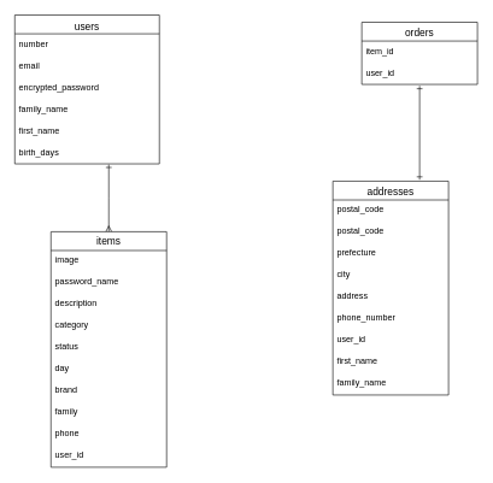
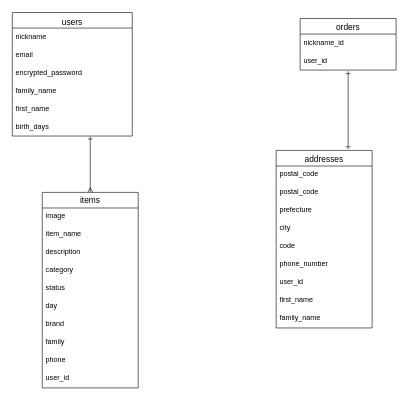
  <mxCell id="0" />
  <mxCell id="1" parent="0" />
  <mxCell id="2" value="users" style="swimlane;fontStyle=0;childLayout=stackLayout;horizontal=1;startSize=26;horizontalStack=0;resizeParent=1;resizeParentMax=0;resizeLast=0;collapsible=1;marginBottom=0;align=center;fontSize=14;verticalAlign=bottom;swimlaneLine=1;" vertex="1" parent="1"><mxGeometry x="20" y="20" width="200" height="206" as="geometry"><mxRectangle x="10" y="520" width="70" height="26" as="alternateBounds" /></mxGeometry></mxCell>
- <mxCell id="3" value="number" style="text;strokeColor=none;fillColor=none;spacingLeft=4;spacingRight=4;overflow=hidden;rotatable=0;points=[[0,0.5],[1,0.5]];portConstraint=eastwest;fontSize=12;" vertex="1" parent="2"><mxGeometry y="26" width="200" height="30" as="geometry" /></mxCell>
+ <mxCell id="3" value="nickname" style="text;strokeColor=none;fillColor=none;spacingLeft=4;spacingRight=4;overflow=hidden;rotatable=0;points=[[0,0.5],[1,0.5]];portConstraint=eastwest;fontSize=12;" vertex="1" parent="2"><mxGeometry y="26" width="200" height="30" as="geometry" /></mxCell>
  <mxCell id="4" value="email" style="text;strokeColor=none;fillColor=none;spacingLeft=4;spacingRight=4;overflow=hidden;rotatable=0;points=[[0,0.5],[1,0.5]];portConstraint=eastwest;fontSize=12;" vertex="1" parent="2"><mxGeometry y="56" width="200" height="30" as="geometry" /></mxCell>
  <mxCell id="5" value="encrypted_password" style="text;strokeColor=none;fillColor=none;spacingLeft=4;spacingRight=4;overflow=hidden;rotatable=0;points=[[0,0.5],[1,0.5]];portConstraint=eastwest;fontSize=12;" vertex="1" parent="2"><mxGeometry y="86" width="200" height="30" as="geometry" /></mxCell>
  <mxCell id="6" value="family_name" style="text;strokeColor=none;fillColor=none;spacingLeft=4;spacingRight=4;overflow=hidden;rotatable=0;points=[[0,0.5],[1,0.5]];portConstraint=eastwest;fontSize=12;" vertex="1" parent="2"><mxGeometry y="116" width="200" height="30" as="geometry" /></mxCell>
  <mxCell id="7" value="first_name" style="text;strokeColor=none;fillColor=none;spacingLeft=4;spacingRight=4;overflow=hidden;rotatable=0;points=[[0,0.5],[1,0.5]];portConstraint=eastwest;fontSize=12;" vertex="1" parent="2"><mxGeometry y="146" width="200" height="30" as="geometry" /></mxCell>
  <mxCell id="8" value="birth_days" style="text;strokeColor=none;fillColor=none;spacingLeft=4;spacingRight=4;overflow=hidden;rotatable=0;points=[[0,0.5],[1,0.5]];portConstraint=eastwest;fontSize=12;" vertex="1" parent="2"><mxGeometry y="176" width="200" height="30" as="geometry" /></mxCell>
  <mxCell id="9" value="orders" style="swimlane;fontStyle=0;childLayout=stackLayout;horizontal=1;startSize=26;horizontalStack=0;resizeParent=1;resizeParentMax=0;resizeLast=0;collapsible=1;marginBottom=0;align=center;fontSize=14;" vertex="1" parent="1"><mxGeometry x="500" y="30" width="160" height="86" as="geometry" /></mxCell>
- <mxCell id="10" value="item_id" style="text;strokeColor=none;fillColor=none;spacingLeft=4;spacingRight=4;overflow=hidden;rotatable=0;points=[[0,0.5],[1,0.5]];portConstraint=eastwest;fontSize=12;" vertex="1" parent="9"><mxGeometry y="26" width="160" height="30" as="geometry" /></mxCell>
+ <mxCell id="10" value="nickname_id" style="text;strokeColor=none;fillColor=none;spacingLeft=4;spacingRight=4;overflow=hidden;rotatable=0;points=[[0,0.5],[1,0.5]];portConstraint=eastwest;fontSize=12;" vertex="1" parent="9"><mxGeometry y="26" width="160" height="30" as="geometry" /></mxCell>
  <mxCell id="11" value="user_id" style="text;strokeColor=none;fillColor=none;spacingLeft=4;spacingRight=4;overflow=hidden;rotatable=0;points=[[0,0.5],[1,0.5]];portConstraint=eastwest;fontSize=12;" vertex="1" parent="9"><mxGeometry y="56" width="160" height="30" as="geometry" /></mxCell>
  <mxCell id="12" style="edgeStyle=orthogonalEdgeStyle;rounded=0;orthogonalLoop=1;jettySize=auto;html=1;exitX=0.75;exitY=0;exitDx=0;exitDy=0;endArrow=ERone;endFill=0;startArrow=ERone;startFill=0;" edge="1" parent="1"><mxGeometry relative="1" as="geometry"><mxPoint x="580" y="118" as="targetPoint" /><mxPoint x="580" y="248" as="sourcePoint" /></mxGeometry></mxCell>
  <mxCell id="13" value="addresses" style="swimlane;fontStyle=0;childLayout=stackLayout;horizontal=1;startSize=26;horizontalStack=0;resizeParent=1;resizeParentMax=0;resizeLast=0;collapsible=1;marginBottom=0;align=center;fontSize=14;" vertex="1" parent="1"><mxGeometry x="460" y="250" width="160" height="296" as="geometry" /></mxCell>
  <mxCell id="14" value="postal_code" style="text;strokeColor=none;fillColor=none;spacingLeft=4;spacingRight=4;overflow=hidden;rotatable=0;points=[[0,0.5],[1,0.5]];portConstraint=eastwest;fontSize=12;" vertex="1" parent="13"><mxGeometry y="26" width="160" height="30" as="geometry" /></mxCell>
  <mxCell id="15" value="postal_code" style="text;strokeColor=none;fillColor=none;spacingLeft=4;spacingRight=4;overflow=hidden;rotatable=0;points=[[0,0.5],[1,0.5]];portConstraint=eastwest;fontSize=12;" vertex="1" parent="13"><mxGeometry y="56" width="160" height="30" as="geometry" /></mxCell>
  <mxCell id="16" value="prefecture" style="text;strokeColor=none;fillColor=none;spacingLeft=4;spacingRight=4;overflow=hidden;rotatable=0;points=[[0,0.5],[1,0.5]];portConstraint=eastwest;fontSize=12;" vertex="1" parent="13"><mxGeometry y="86" width="160" height="30" as="geometry" /></mxCell>
  <mxCell id="17" value="city" style="text;strokeColor=none;fillColor=none;spacingLeft=4;spacingRight=4;overflow=hidden;rotatable=0;points=[[0,0.5],[1,0.5]];portConstraint=eastwest;fontSize=12;" vertex="1" parent="13"><mxGeometry y="116" width="160" height="30" as="geometry" /></mxCell>
- <mxCell id="18" value="address" style="text;strokeColor=none;fillColor=none;spacingLeft=4;spacingRight=4;overflow=hidden;rotatable=0;points=[[0,0.5],[1,0.5]];portConstraint=eastwest;fontSize=12;" vertex="1" parent="13"><mxGeometry y="146" width="160" height="30" as="geometry" /></mxCell>
+ <mxCell id="18" value="code" style="text;strokeColor=none;fillColor=none;spacingLeft=4;spacingRight=4;overflow=hidden;rotatable=0;points=[[0,0.5],[1,0.5]];portConstraint=eastwest;fontSize=12;" vertex="1" parent="13"><mxGeometry y="146" width="160" height="30" as="geometry" /></mxCell>
  <mxCell id="19" value="phone_number" style="text;strokeColor=none;fillColor=none;spacingLeft=4;spacingRight=4;overflow=hidden;rotatable=0;points=[[0,0.5],[1,0.5]];portConstraint=eastwest;fontSize=12;" vertex="1" parent="13"><mxGeometry y="176" width="160" height="30" as="geometry" /></mxCell>
  <mxCell id="20" value="user_id" style="text;strokeColor=none;fillColor=none;spacingLeft=4;spacingRight=4;overflow=hidden;rotatable=0;points=[[0,0.5],[1,0.5]];portConstraint=eastwest;fontSize=12;" vertex="1" parent="13"><mxGeometry y="206" width="160" height="30" as="geometry" /></mxCell>
  <mxCell id="21" value="first_name" style="text;strokeColor=none;fillColor=none;spacingLeft=4;spacingRight=4;overflow=hidden;rotatable=0;points=[[0,0.5],[1,0.5]];portConstraint=eastwest;fontSize=12;" vertex="1" parent="13"><mxGeometry y="236" width="160" height="30" as="geometry" /></mxCell>
  <mxCell id="22" value="family_name" style="text;strokeColor=none;fillColor=none;spacingLeft=4;spacingRight=4;overflow=hidden;rotatable=0;points=[[0,0.5],[1,0.5]];portConstraint=eastwest;fontSize=12;" vertex="1" parent="13"><mxGeometry y="266" width="160" height="30" as="geometry" /></mxCell>
  <mxCell id="23" style="edgeStyle=orthogonalEdgeStyle;rounded=0;orthogonalLoop=1;jettySize=auto;html=1;endArrow=ERone;endFill=0;startArrow=ERmany;startFill=0;exitX=0.5;exitY=0;exitDx=0;exitDy=0;" edge="1" parent="1" source="24"><mxGeometry relative="1" as="geometry"><mxPoint x="150" y="227" as="targetPoint" /><mxPoint x="150" y="304" as="sourcePoint" /></mxGeometry></mxCell>
  <mxCell id="24" value="items" style="swimlane;fontStyle=0;childLayout=stackLayout;horizontal=1;startSize=26;horizontalStack=0;resizeParent=1;resizeParentMax=0;resizeLast=0;collapsible=1;marginBottom=0;align=center;fontSize=14;" vertex="1" parent="1"><mxGeometry x="70" y="320" width="160" height="326" as="geometry" /></mxCell>
  <mxCell id="25" value="image" style="text;strokeColor=none;fillColor=none;spacingLeft=4;spacingRight=4;overflow=hidden;rotatable=0;points=[[0,0.5],[1,0.5]];portConstraint=eastwest;fontSize=12;" vertex="1" parent="24"><mxGeometry y="26" width="160" height="30" as="geometry" /></mxCell>
- <mxCell id="26" value="password_name" style="text;strokeColor=none;fillColor=none;spacingLeft=4;spacingRight=4;overflow=hidden;rotatable=0;points=[[0,0.5],[1,0.5]];portConstraint=eastwest;fontSize=12;" vertex="1" parent="24"><mxGeometry y="56" width="160" height="30" as="geometry" /></mxCell>
+ <mxCell id="26" value="item_name" style="text;strokeColor=none;fillColor=none;spacingLeft=4;spacingRight=4;overflow=hidden;rotatable=0;points=[[0,0.5],[1,0.5]];portConstraint=eastwest;fontSize=12;" vertex="1" parent="24"><mxGeometry y="56" width="160" height="30" as="geometry" /></mxCell>
  <mxCell id="27" value="description" style="text;strokeColor=none;fillColor=none;spacingLeft=4;spacingRight=4;overflow=hidden;rotatable=0;points=[[0,0.5],[1,0.5]];portConstraint=eastwest;fontSize=12;" vertex="1" parent="24"><mxGeometry y="86" width="160" height="30" as="geometry" /></mxCell>
  <mxCell id="28" value="category" style="text;strokeColor=none;fillColor=none;spacingLeft=4;spacingRight=4;overflow=hidden;rotatable=0;points=[[0,0.5],[1,0.5]];portConstraint=eastwest;fontSize=12;" vertex="1" parent="24"><mxGeometry y="116" width="160" height="30" as="geometry" /></mxCell>
  <mxCell id="29" value="status" style="text;strokeColor=none;fillColor=none;spacingLeft=4;spacingRight=4;overflow=hidden;rotatable=0;points=[[0,0.5],[1,0.5]];portConstraint=eastwest;fontSize=12;" vertex="1" parent="24"><mxGeometry y="146" width="160" height="30" as="geometry" /></mxCell>
  <mxCell id="30" value="day" style="text;strokeColor=none;fillColor=none;spacingLeft=4;spacingRight=4;overflow=hidden;rotatable=0;points=[[0,0.5],[1,0.5]];portConstraint=eastwest;fontSize=12;" vertex="1" parent="24"><mxGeometry y="176" width="160" height="30" as="geometry" /></mxCell>
  <mxCell id="31" value="brand" style="text;strokeColor=none;fillColor=none;spacingLeft=4;spacingRight=4;overflow=hidden;rotatable=0;points=[[0,0.5],[1,0.5]];portConstraint=eastwest;fontSize=12;" vertex="1" parent="24"><mxGeometry y="206" width="160" height="30" as="geometry" /></mxCell>
  <mxCell id="32" value="family" style="text;strokeColor=none;fillColor=none;spacingLeft=4;spacingRight=4;overflow=hidden;rotatable=0;points=[[0,0.5],[1,0.5]];portConstraint=eastwest;fontSize=12;" vertex="1" parent="24"><mxGeometry y="236" width="160" height="30" as="geometry" /></mxCell>
  <mxCell id="33" value="phone" style="text;strokeColor=none;fillColor=none;spacingLeft=4;spacingRight=4;overflow=hidden;rotatable=0;points=[[0,0.5],[1,0.5]];portConstraint=eastwest;fontSize=12;" vertex="1" parent="24"><mxGeometry y="266" width="160" height="30" as="geometry" /></mxCell>
  <mxCell id="34" value="user_id" style="text;strokeColor=none;fillColor=none;spacingLeft=4;spacingRight=4;overflow=hidden;rotatable=0;points=[[0,0.5],[1,0.5]];portConstraint=eastwest;fontSize=12;" vertex="1" parent="24"><mxGeometry y="296" width="160" height="30" as="geometry" /></mxCell>
